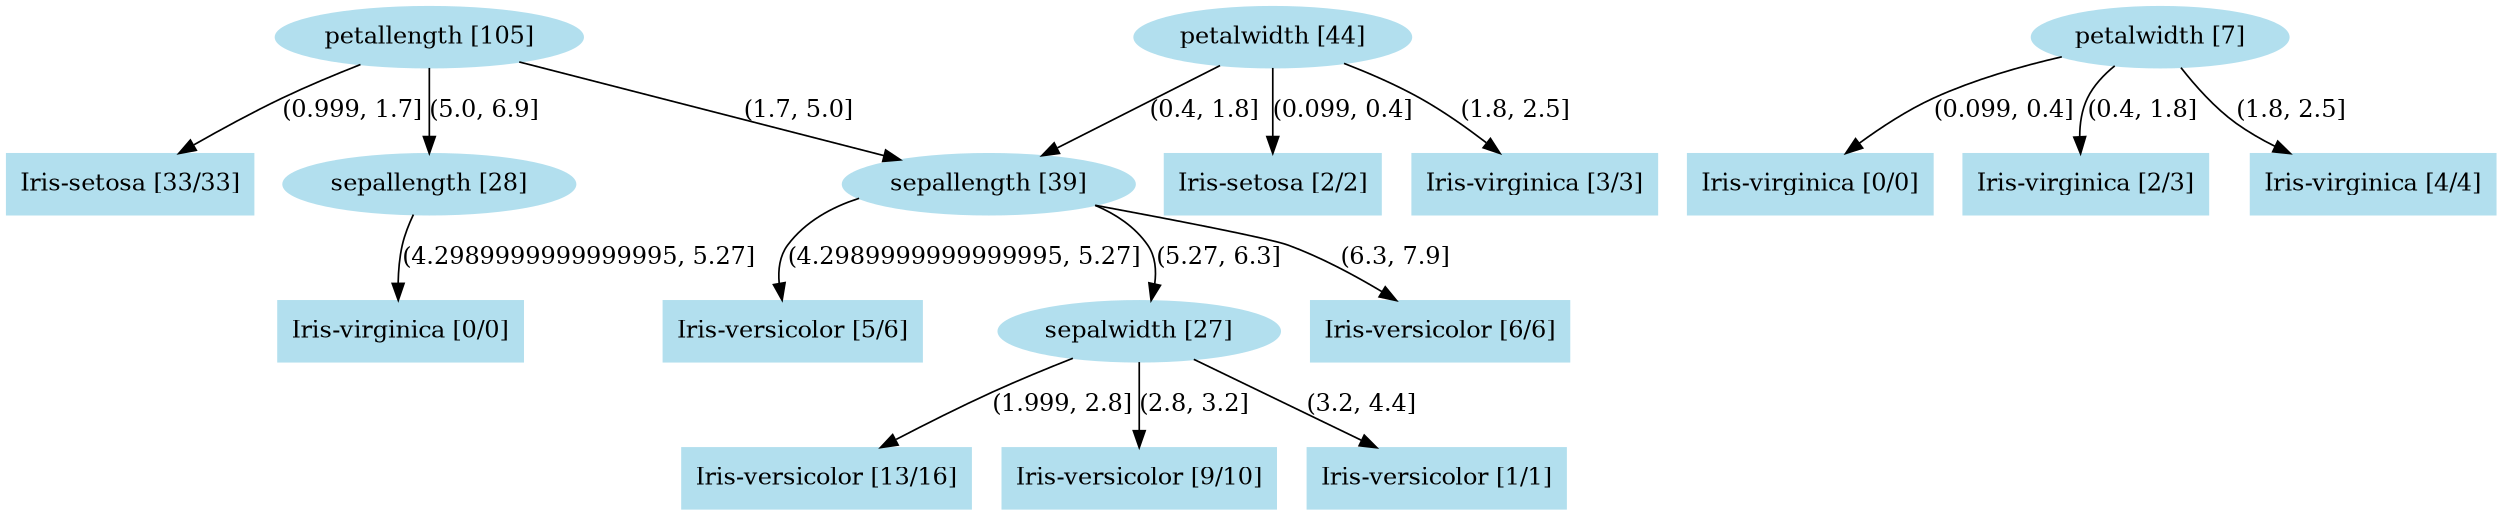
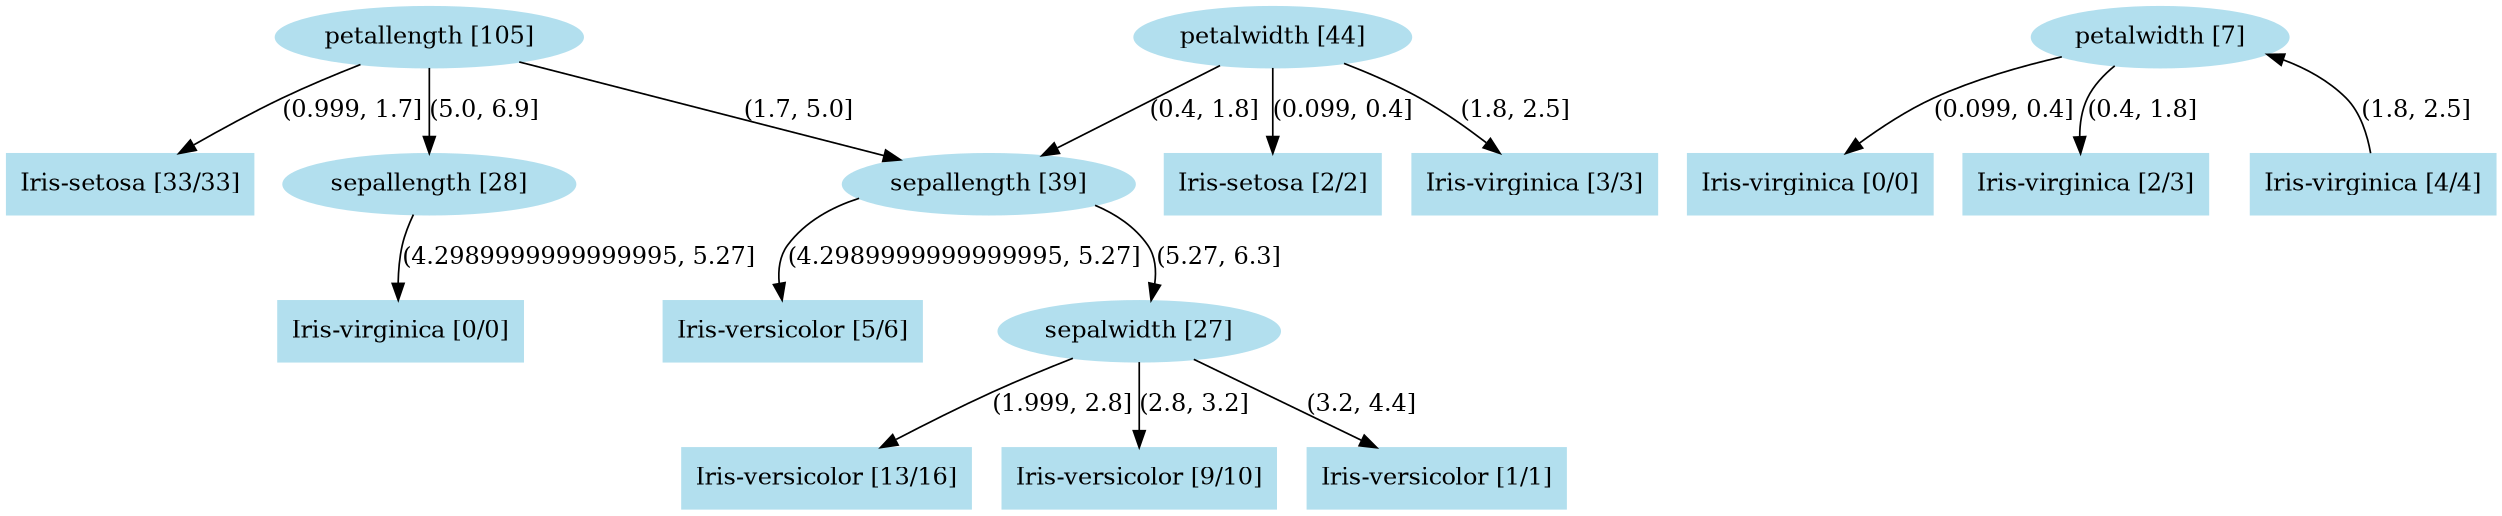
  digraph {
    node [color=lightblue2 style=filled shape=box]
    n1 [label="petallength [105]" shape=""]
    n2 [label="Iris-setosa [33/33]"]
    n3 [label="sepallength [28]" shape=""]
    n4 [label="sepallength [39]" shape=""]
    n5 [label="petalwidth [44]" shape=""]
    n6 [label="Iris-setosa [2/2]"]
    n7 [label="Iris-virginica [3/3]"]
    n8 [label="Iris-virginica [0/0]"]
    n9 [label="Iris-versicolor [5/6]"]
    n10 [label="sepalwidth [27]" shape=""]
-   n11 [label="Iris-versicolor [6/6]"]
    n12 [label="Iris-versicolor [13/16]"]
    n13 [label="Iris-versicolor [9/10]"]
    n14 [label="Iris-versicolor [1/1]"]
    n15 [label="petalwidth [7]" shape=""]
    n16 [label="Iris-virginica [0/0]"]
    n17 [label="Iris-virginica [2/3]"]
    n18 [label="Iris-virginica [4/4]"]
    n1 -> n2 [label="(0.999, 1.7]"]
    n1 -> n3 [label="(5.0, 6.9]"]
    n1 -> n4 [label="(1.7, 5.0]"]
    n3 -> n8 [label="(4.2989999999999995, 5.27]"]
    n4 -> n9 [label="(4.2989999999999995, 5.27]"]
    n4 -> n10 [label="(5.27, 6.3]"]
-   n4 -> n11 [label="(6.3, 7.9]"]
    n5 -> n4 [label="(0.4, 1.8]"]
    n5 -> n6 [label="(0.099, 0.4]"]
    n5 -> n7 [label="(1.8, 2.5]"]
    n10 -> n12 [label="(1.999, 2.8]"]
    n10 -> n13 [label="(2.8, 3.2]"]
    n10 -> n14 [label="(3.2, 4.4]"]
    n15 -> n16 [label="(0.099, 0.4]"]
    n15 -> n17 [label="(0.4, 1.8]"]
-   n15 -> n18 [label="(1.8, 2.5]"]
+   n18 -> n15 [label="(1.8, 2.5]"]
  }
